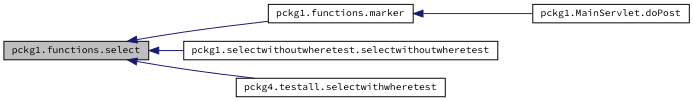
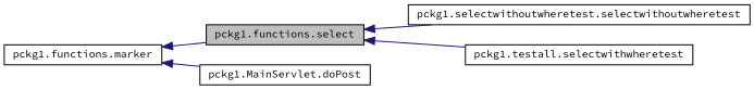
  digraph {
    fontname="Source Code Pro"
    rankdir=LR
    node [color=black fillcolor=white fontname="Source Code Pro" fontsize=10 shape=record style=filled]
    edge [color=midnightblue dir=back fontname="Source Code Pro" fontsize=10 labelfontname=Helvetica labelfontsize=10 style=solid]
    n1 [fillcolor=grey75 fontcolor=black height=0.2 label="pckg1.functions.select" width=0.4]
    n2 [height=0.2 label="pckg1.functions.marker" width=0.4]
    n3 [height=0.2 label="pckg1.selectwithoutwheretest.selectwithoutwheretest" width=0.4]
-   n4 [height=0.2 label="pckg4.testall.selectwithwheretest" width=0.4]
+   n4 [height=0.2 label="pckg1.testall.selectwithwheretest" width=0.4]
    n5 [height=0.2 label="pckg1.MainServlet.doPost" width=0.4]
-   n1 -> n2
+   n2 -> n1
    n1 -> n3
    n1 -> n4
    n2 -> n5
  }
